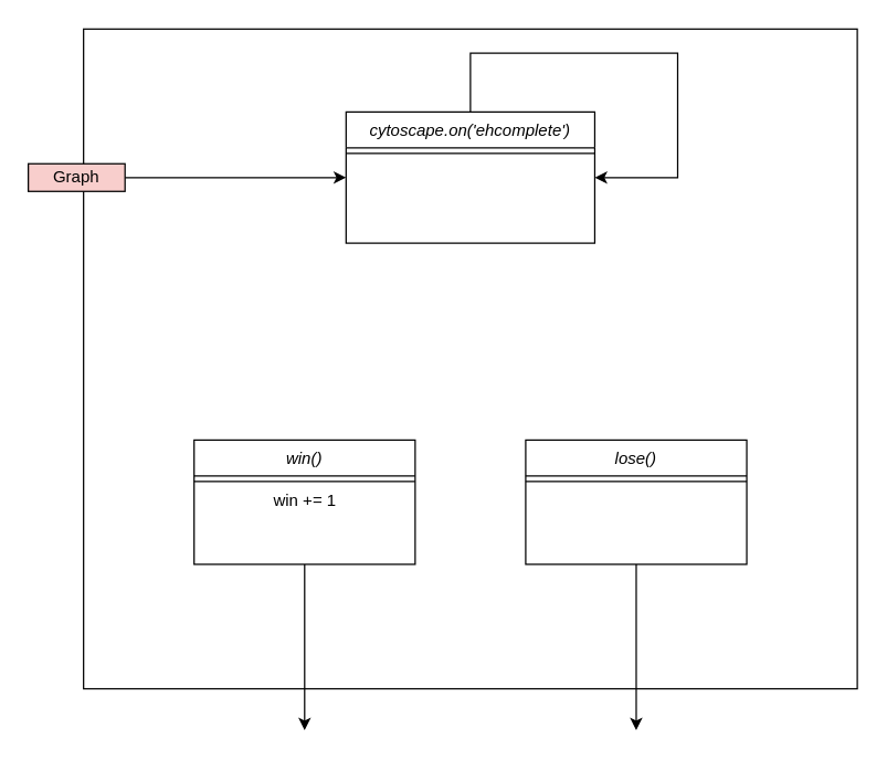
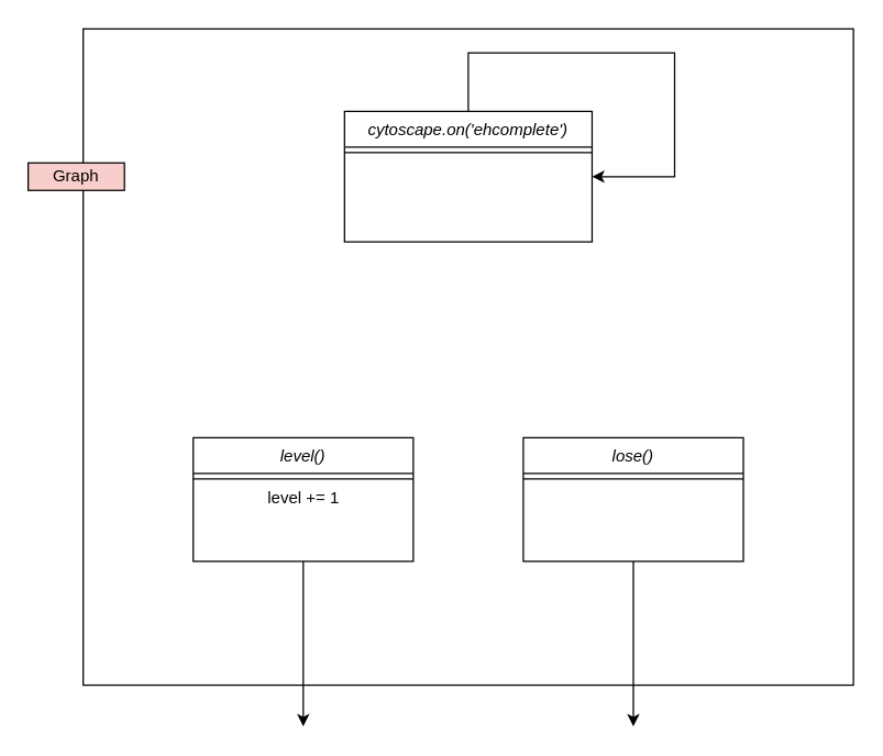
  <mxCell id="0" />
  <mxCell id="1" parent="0" />
  <mxCell id="2" value="" style="rounded=0;whiteSpace=wrap;html=1;" vertex="1" parent="1"><mxGeometry x="60" y="20.5" width="560" height="477.5" as="geometry" /></mxCell>
- <mxCell id="3" style="edgeStyle=orthogonalEdgeStyle;rounded=0;orthogonalLoop=1;jettySize=auto;html=1;entryX=0;entryY=0.5;entryDx=0;entryDy=0;" edge="1" parent="1" source="4" target="6"><mxGeometry relative="1" as="geometry" /></mxCell>
  <mxCell id="4" value="Graph" style="rounded=0;whiteSpace=wrap;html=1;fillColor=#f8cecc;" vertex="1" parent="1"><mxGeometry x="20" y="118" width="70" height="20" as="geometry" /></mxCell>
  <mxCell id="5" style="edgeStyle=orthogonalEdgeStyle;rounded=0;orthogonalLoop=1;jettySize=auto;html=1;entryX=1;entryY=0.5;entryDx=0;entryDy=0;" edge="1" parent="1" source="6" target="6"><mxGeometry relative="1" as="geometry"><mxPoint x="510" y="128" as="targetPoint" /><Array as="points"><mxPoint x="340" y="38" /><mxPoint x="490" y="38" /><mxPoint x="490" y="128" /></Array></mxGeometry></mxCell>
  <mxCell id="6" value="cytoscape.on('ehcomplete')" style="swimlane;fontStyle=2;align=center;verticalAlign=top;childLayout=stackLayout;horizontal=1;startSize=26;horizontalStack=0;resizeParent=1;resizeLast=0;collapsible=1;marginBottom=0;rounded=0;shadow=0;strokeWidth=1;" vertex="1" parent="1"><mxGeometry x="250" y="80.5" width="180" height="95" as="geometry"><mxRectangle x="240" y="125" width="160" height="26" as="alternateBounds" /></mxGeometry></mxCell>
  <mxCell id="7" value="" style="line;html=1;strokeWidth=1;align=left;verticalAlign=middle;spacingTop=-1;spacingLeft=3;spacingRight=3;rotatable=0;labelPosition=right;points=[];portConstraint=eastwest;" vertex="1" parent="6"><mxGeometry y="26" width="180" height="8" as="geometry" /></mxCell>
  <mxCell id="8" style="edgeStyle=orthogonalEdgeStyle;rounded=0;orthogonalLoop=1;jettySize=auto;html=1;" edge="1" parent="1" source="9"><mxGeometry relative="1" as="geometry"><mxPoint x="220" y="528" as="targetPoint" /></mxGeometry></mxCell>
- <mxCell id="9" value="win()" style="swimlane;fontStyle=2;align=center;verticalAlign=top;childLayout=stackLayout;horizontal=1;startSize=26;horizontalStack=0;resizeParent=1;resizeLast=0;collapsible=1;marginBottom=0;rounded=0;shadow=0;strokeWidth=1;" vertex="1" parent="1"><mxGeometry x="140" y="318" width="160" height="90" as="geometry"><mxRectangle x="120" y="80" width="160" height="26" as="alternateBounds" /></mxGeometry></mxCell>
+ <mxCell id="9" value="level()" style="swimlane;fontStyle=2;align=center;verticalAlign=top;childLayout=stackLayout;horizontal=1;startSize=26;horizontalStack=0;resizeParent=1;resizeLast=0;collapsible=1;marginBottom=0;rounded=0;shadow=0;strokeWidth=1;" vertex="1" parent="1"><mxGeometry x="140" y="318" width="160" height="90" as="geometry"><mxRectangle x="120" y="80" width="160" height="26" as="alternateBounds" /></mxGeometry></mxCell>
  <mxCell id="10" value="" style="line;html=1;strokeWidth=1;align=left;verticalAlign=middle;spacingTop=-1;spacingLeft=3;spacingRight=3;rotatable=0;labelPosition=right;points=[];portConstraint=eastwest;" vertex="1" parent="9"><mxGeometry y="26" width="160" height="8" as="geometry" /></mxCell>
- <mxCell id="11" value="win += 1" style="text;html=1;align=center;verticalAlign=middle;resizable=0;points=[];autosize=1;" vertex="1" parent="9"><mxGeometry y="34" width="160" height="20" as="geometry" /></mxCell>
+ <mxCell id="11" value="level += 1" style="text;html=1;align=center;verticalAlign=middle;resizable=0;points=[];autosize=1;" vertex="1" parent="9"><mxGeometry y="34" width="160" height="20" as="geometry" /></mxCell>
  <mxCell id="12" style="edgeStyle=orthogonalEdgeStyle;rounded=0;orthogonalLoop=1;jettySize=auto;html=1;" edge="1" parent="1" source="13"><mxGeometry relative="1" as="geometry"><mxPoint x="460" y="528" as="targetPoint" /></mxGeometry></mxCell>
  <mxCell id="13" value="lose()" style="swimlane;fontStyle=2;align=center;verticalAlign=top;childLayout=stackLayout;horizontal=1;startSize=26;horizontalStack=0;resizeParent=1;resizeLast=0;collapsible=1;marginBottom=0;rounded=0;shadow=0;strokeWidth=1;" vertex="1" parent="1"><mxGeometry x="380" y="318" width="160" height="90" as="geometry"><mxRectangle x="120" y="80" width="160" height="26" as="alternateBounds" /></mxGeometry></mxCell>
  <mxCell id="14" value="" style="line;html=1;strokeWidth=1;align=left;verticalAlign=middle;spacingTop=-1;spacingLeft=3;spacingRight=3;rotatable=0;labelPosition=right;points=[];portConstraint=eastwest;" vertex="1" parent="13"><mxGeometry y="26" width="160" height="8" as="geometry" /></mxCell>
